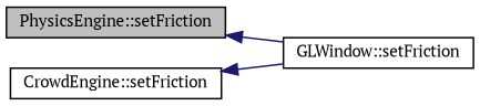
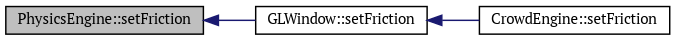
  digraph {
    fontname="PT Serif"
    rankdir=LR
    node [color=black fillcolor=white fontname="PT Serif" fontsize=10 shape=record style=filled]
    edge [color=midnightblue dir=back fontname="PT Serif" fontsize=10 labelfontname=FreeSans labelfontsize=10 style=solid]
    n1 [fillcolor=grey75 fontcolor=black height=0.2 label="PhysicsEngine::setFriction" width=0.4]
    n2 [height=0.2 label="GLWindow::setFriction" width=0.4]
    n3 [height=0.2 label="CrowdEngine::setFriction" width=0.4]
    n1 -> n2
-   n3 -> n2
+   n2 -> n3
  }
